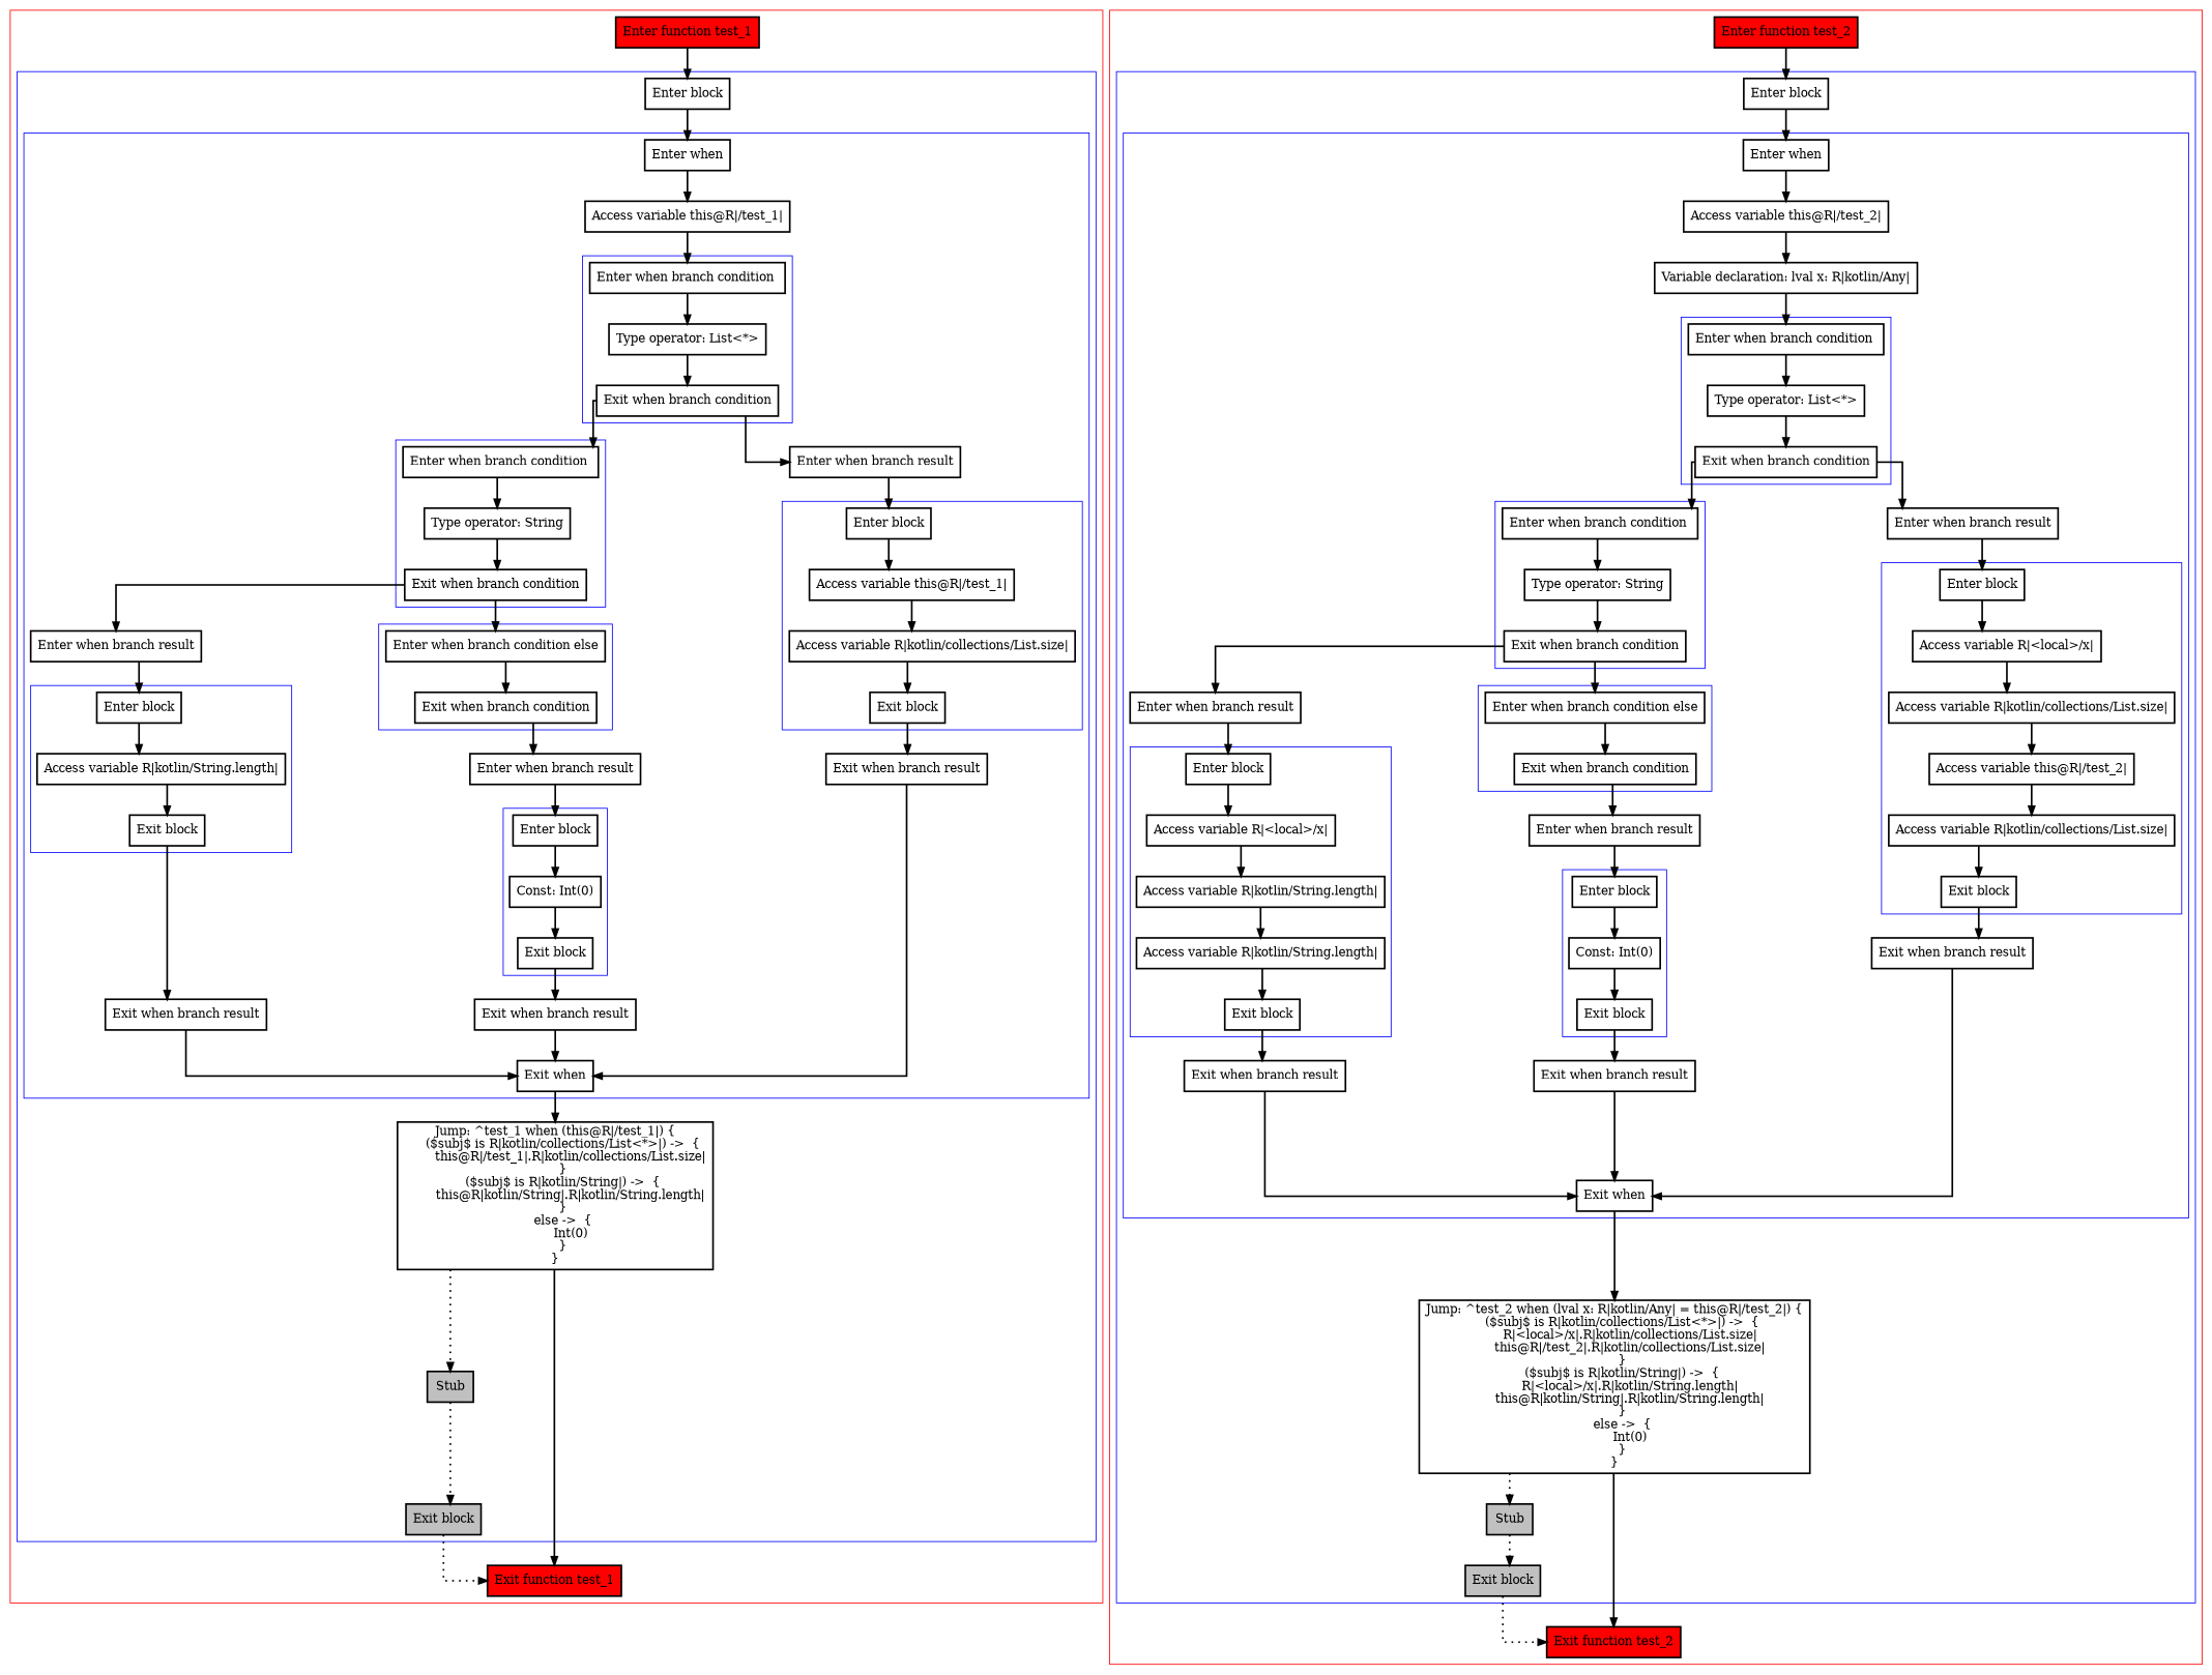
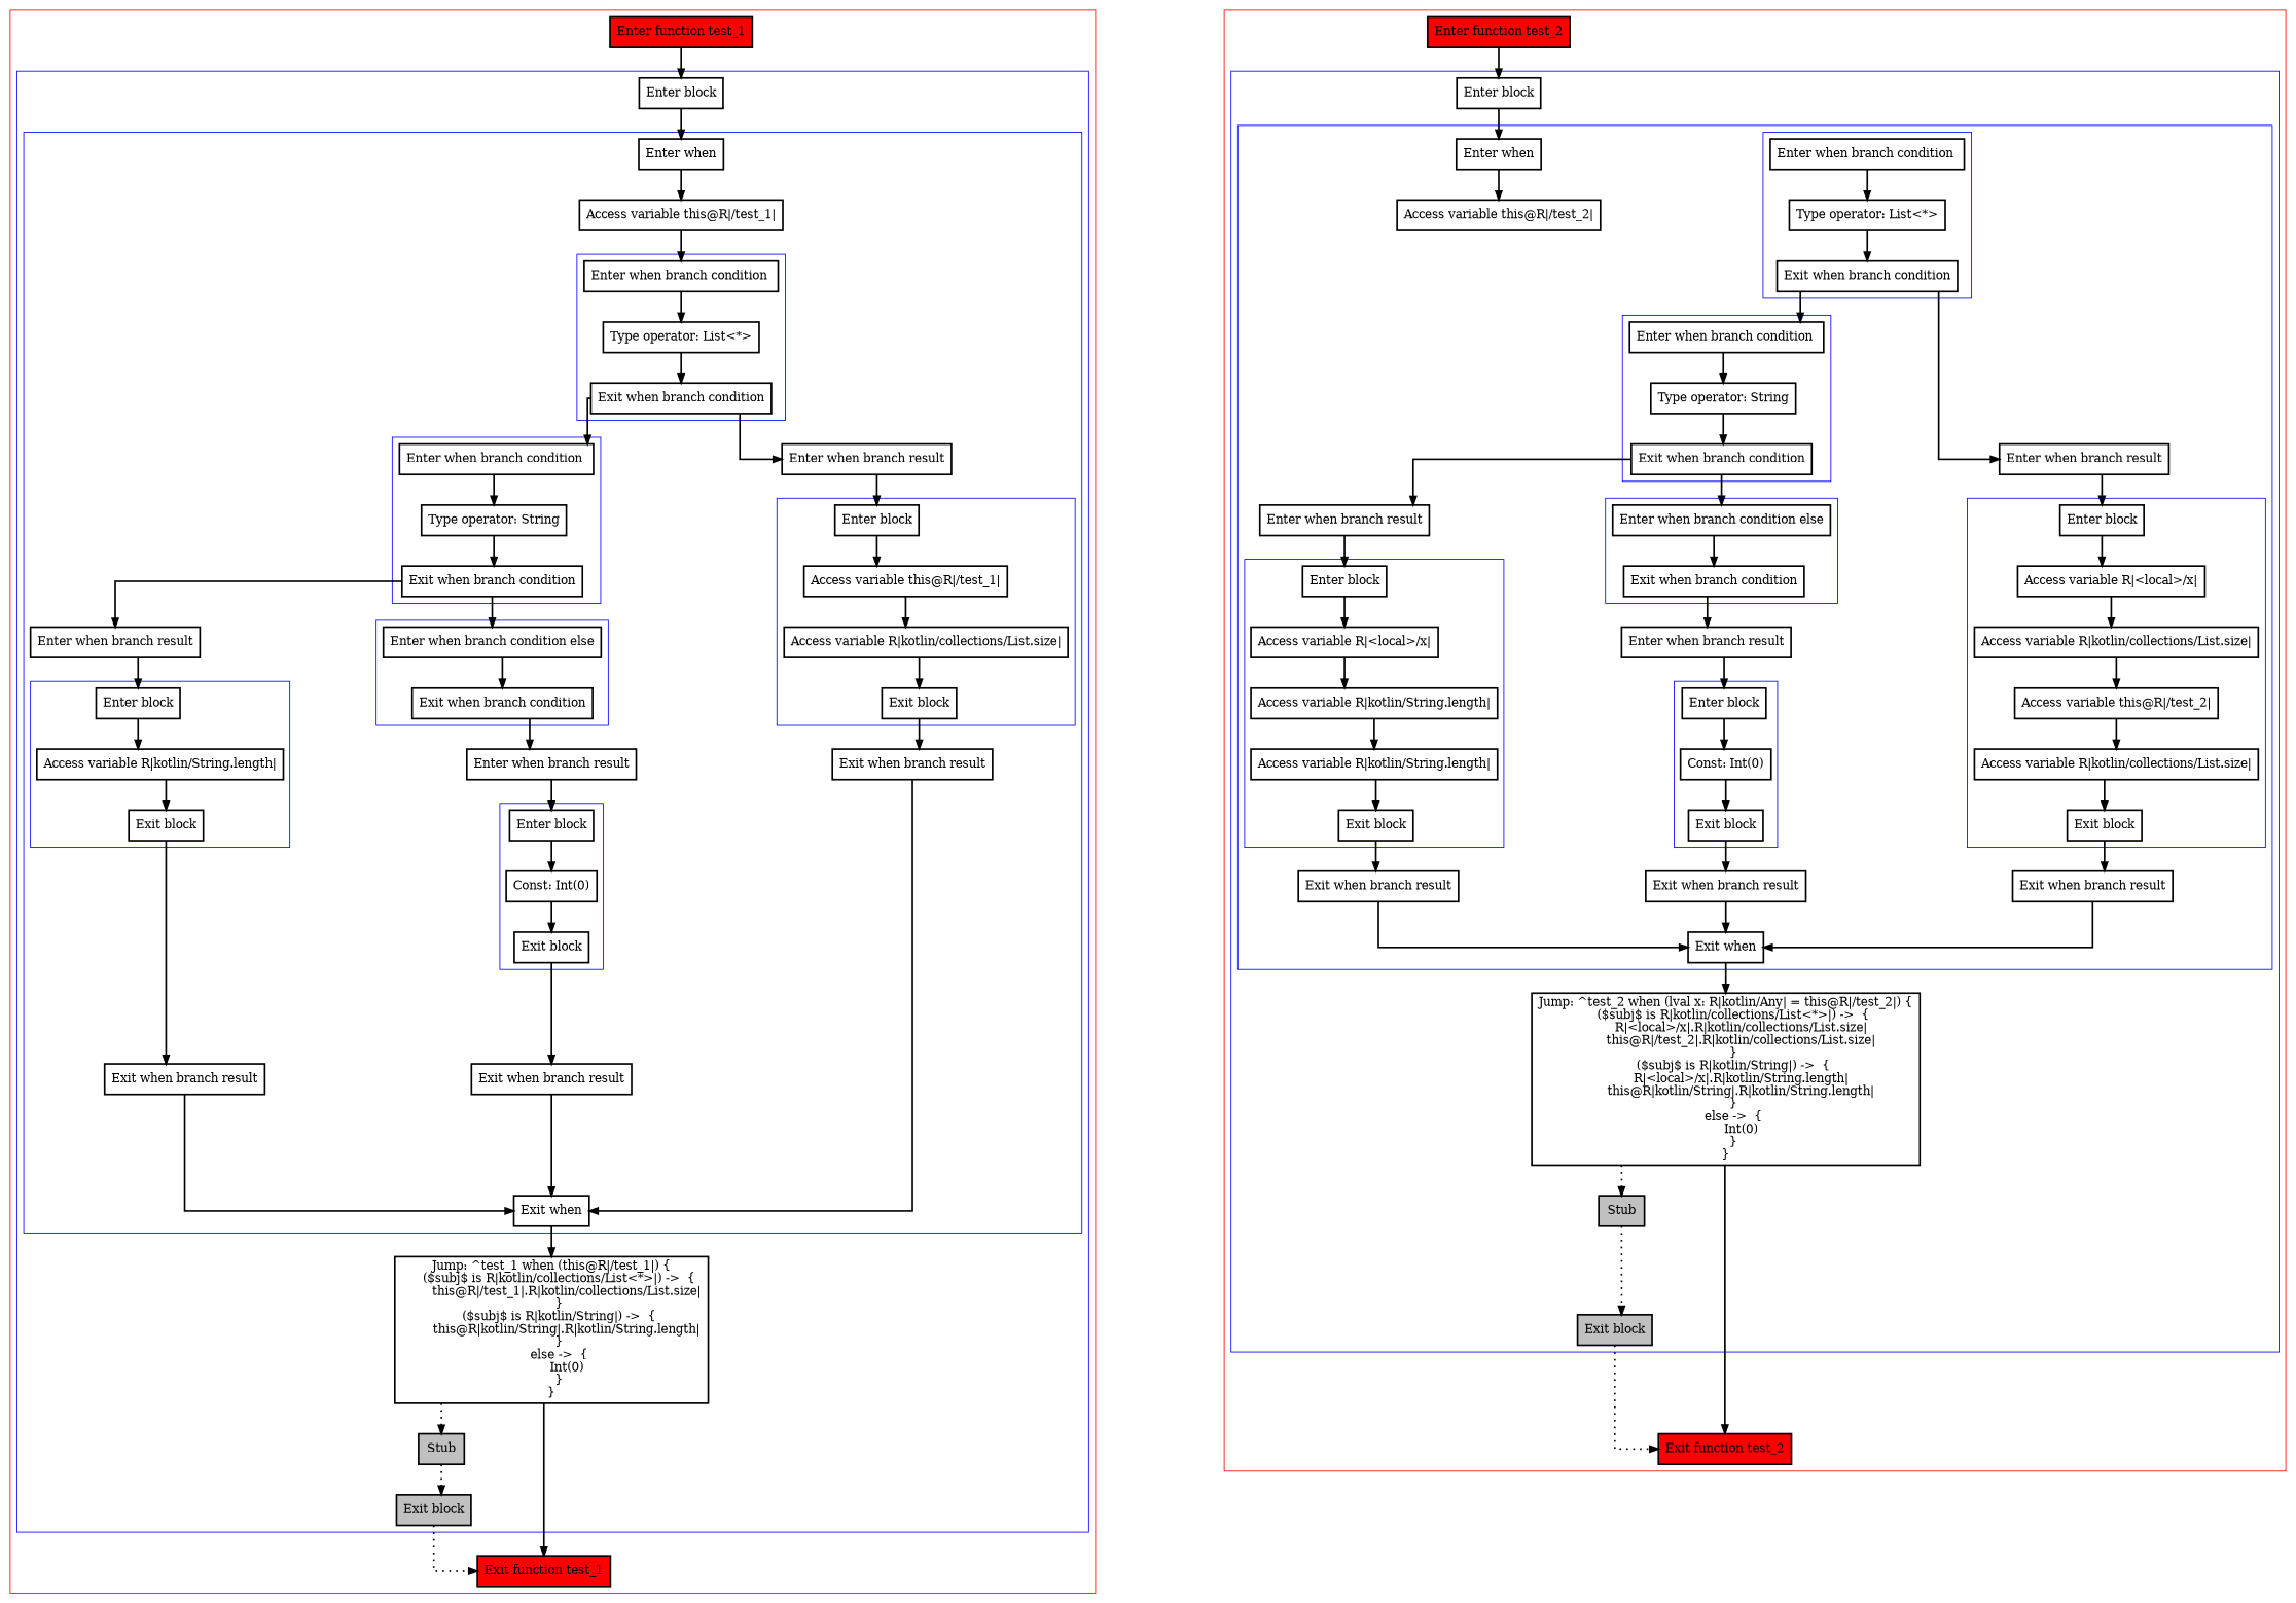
  digraph {
    nodesep=3
    splines=ortho
    node [penwidth=2 shape=box]
    edge [penwidth=2]
    n1 [label="Enter when branch condition "]
    n2 [label="Type operator: List<*>"]
    n3 [label="Exit when branch condition"]
    n4 [label="Enter when branch condition "]
    n5 [label="Type operator: String"]
    n6 [label="Exit when branch condition"]
    n7 [label="Enter when branch condition else"]
    n8 [label="Exit when branch condition"]
    n9 [label="Enter block"]
    n10 [label="Const: Int(0)"]
    n11 [label="Exit block"]
    n12 [label="Enter block"]
    n13 [label="Access variable R|kotlin/String.length|"]
    n14 [label="Exit block"]
    n15 [label="Enter block"]
    n16 [label="Access variable this@R|/test_1|"]
    n17 [label="Access variable R|kotlin/collections/List.size|"]
    n18 [label="Exit block"]
    n19 [label="Enter when"]
    n20 [label="Access variable this@R|/test_1|"]
    n21 [label="Enter when branch result"]
    n22 [label="Exit when branch result"]
    n23 [label="Enter when branch result"]
    n24 [label="Exit when branch result"]
    n25 [label="Enter when branch result"]
    n26 [label="Exit when branch result"]
    n27 [label="Exit when"]
    n28 [label="Enter block"]
    n29 [label="Jump: ^test_1 when (this@R|/test_1|) {\n    ($subj$ is R|kotlin/collections/List<*>|) ->  {\n        this@R|/test_1|.R|kotlin/collections/List.size|\n    }\n    ($subj$ is R|kotlin/String|) ->  {\n        this@R|kotlin/String|.R|kotlin/String.length|\n    }\n    else ->  {\n        Int(0)\n    }\n}\n"]
    n30 [fillcolor=gray label=Stub style=filled]
    n31 [fillcolor=gray label="Exit block" style=filled]
    n32 [fillcolor=red label="Enter function test_1" style=filled]
    n33 [fillcolor=red label="Exit function test_1" style=filled]
    n34 [label="Enter when branch condition "]
    n35 [label="Type operator: List<*>"]
    n36 [label="Exit when branch condition"]
    n37 [label="Enter when branch condition "]
    n38 [label="Type operator: String"]
    n39 [label="Exit when branch condition"]
    n40 [label="Enter when branch condition else"]
    n41 [label="Exit when branch condition"]
    n42 [label="Enter block"]
    n43 [label="Const: Int(0)"]
    n44 [label="Exit block"]
    n45 [label="Enter block"]
    n46 [label="Access variable R|<local>/x|"]
    n47 [label="Access variable R|kotlin/String.length|"]
    n48 [label="Access variable R|kotlin/String.length|"]
    n49 [label="Exit block"]
    n50 [label="Enter block"]
    n51 [label="Access variable R|<local>/x|"]
    n52 [label="Access variable R|kotlin/collections/List.size|"]
    n53 [label="Access variable this@R|/test_2|"]
    n54 [label="Access variable R|kotlin/collections/List.size|"]
    n55 [label="Exit block"]
    n56 [label="Enter when"]
    n57 [label="Access variable this@R|/test_2|"]
-   n58 [label="Variable declaration: lval x: R|kotlin/Any|"]
    n59 [label="Enter when branch result"]
    n60 [label="Exit when branch result"]
    n61 [label="Enter when branch result"]
    n62 [label="Exit when branch result"]
    n63 [label="Enter when branch result"]
    n64 [label="Exit when branch result"]
    n65 [label="Exit when"]
    n66 [label="Enter block"]
    n67 [label="Jump: ^test_2 when (lval x: R|kotlin/Any| = this@R|/test_2|) {\n    ($subj$ is R|kotlin/collections/List<*>|) ->  {\n        R|<local>/x|.R|kotlin/collections/List.size|\n        this@R|/test_2|.R|kotlin/collections/List.size|\n    }\n    ($subj$ is R|kotlin/String|) ->  {\n        R|<local>/x|.R|kotlin/String.length|\n        this@R|kotlin/String|.R|kotlin/String.length|\n    }\n    else ->  {\n        Int(0)\n    }\n}\n"]
    n68 [fillcolor=gray label=Stub style=filled]
    n69 [fillcolor=gray label="Exit block" style=filled]
    n70 [fillcolor=red label="Enter function test_2" style=filled]
    n71 [fillcolor=red label="Exit function test_2" style=filled]
    subgraph cluster_1 {
      color=red
      n32
      n33
      subgraph cluster_2 {
        color=blue
        n28
        n29
        n30
        n31
        subgraph cluster_3 {
          color=blue
          n19
          n20
          n21
          n22
          n23
          n24
          n25
          n26
          n27
          subgraph cluster_4 {
            color=blue
            n1
            n2
            n3
          }
          subgraph cluster_5 {
            color=blue
            n4
            n5
            n6
          }
          subgraph cluster_6 {
            color=blue
            n7
            n8
          }
          subgraph cluster_7 {
            color=blue
            n9
            n10
            n11
          }
          subgraph cluster_8 {
            color=blue
            n12
            n13
            n14
          }
          subgraph cluster_9 {
            color=blue
            n15
            n16
            n17
            n18
          }
        }
      }
    }
    subgraph cluster_10 {
      color=red
      n70
      n71
      subgraph cluster_11 {
        color=blue
        n66
        n67
        n68
        n69
        subgraph cluster_12 {
          color=blue
          n56
          n57
-         n58
          n59
          n60
          n61
          n62
          n63
          n64
          n65
          subgraph cluster_13 {
            color=blue
            n34
            n35
            n36
          }
          subgraph cluster_14 {
            color=blue
            n37
            n38
            n39
          }
          subgraph cluster_15 {
            color=blue
            n40
            n41
          }
          subgraph cluster_16 {
            color=blue
            n42
            n43
            n44
          }
          subgraph cluster_17 {
            color=blue
            n45
            n46
            n47
            n48
            n49
          }
          subgraph cluster_18 {
            color=blue
            n50
            n51
            n52
            n53
            n54
            n55
          }
        }
      }
    }
    n1 -> n2
    n2 -> n3
    n3 -> n4
    n3 -> n25
    n4 -> n5
    n5 -> n6
    n6 -> n7
    n6 -> n23
    n7 -> n8
    n8 -> n21
    n9 -> n10
    n10 -> n11
    n11 -> n22
    n12 -> n13
    n13 -> n14
    n14 -> n24
    n15 -> n16
    n16 -> n17
    n17 -> n18
    n18 -> n26
    n19 -> n20
    n20 -> n1
    n21 -> n9
    n22 -> n27
    n23 -> n12
    n24 -> n27
    n25 -> n15
    n26 -> n27
    n27 -> n29
    n28 -> n19
    n29 -> n30 [style=dotted]
    n29 -> n33
    n30 -> n31 [style=dotted]
    n31 -> n33 [style=dotted]
    n32 -> n28
    n34 -> n35
    n35 -> n36
    n36 -> n37
    n36 -> n63
    n37 -> n38
    n38 -> n39
    n39 -> n40
    n39 -> n61
    n40 -> n41
    n41 -> n59
    n42 -> n43
    n43 -> n44
    n44 -> n60
    n45 -> n46
    n46 -> n47
    n47 -> n48
    n48 -> n49
    n49 -> n62
    n50 -> n51
    n51 -> n52
    n52 -> n53
    n53 -> n54
    n54 -> n55
    n55 -> n64
    n56 -> n57
-   n57 -> n58
-   n58 -> n34
    n59 -> n42
    n60 -> n65
    n61 -> n45
    n62 -> n65
    n63 -> n50
    n64 -> n65
    n65 -> n67
    n66 -> n56
    n67 -> n68 [style=dotted]
    n67 -> n71
    n68 -> n69 [style=dotted]
    n69 -> n71 [style=dotted]
    n70 -> n66
  }
